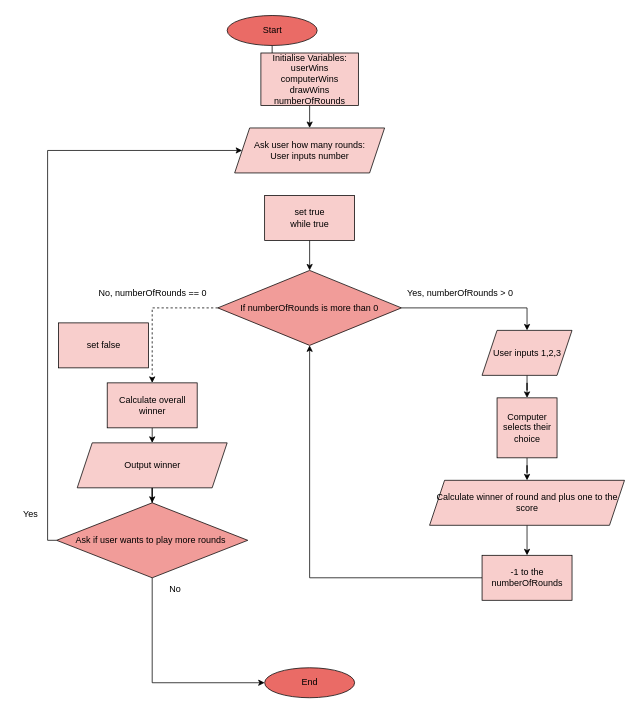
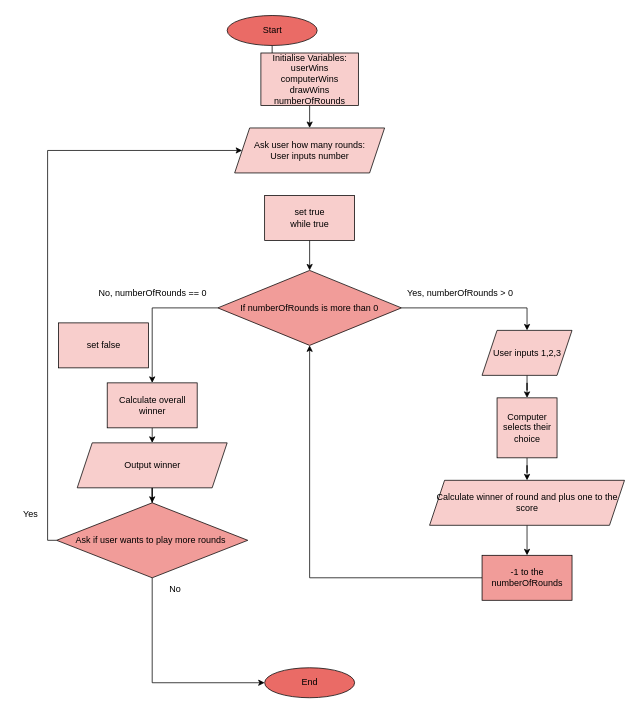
  <mxCell id="0" />
  <mxCell id="1" parent="0" />
  <mxCell id="2" style="edgeStyle=orthogonalEdgeStyle;rounded=0;orthogonalLoop=1;jettySize=auto;html=1;exitX=0.5;exitY=1;exitDx=0;exitDy=0;entryX=0.5;entryY=0;entryDx=0;entryDy=0;" edge="1" parent="1" source="3" target="6"><mxGeometry relative="1" as="geometry" /></mxCell>
  <mxCell id="3" value="Start" style="ellipse;whiteSpace=wrap;html=1;fillColor=#EA6B66;" vertex="1" parent="1"><mxGeometry x="302.5" y="20" width="120" height="40" as="geometry" /></mxCell>
  <mxCell id="4" value="End" style="ellipse;whiteSpace=wrap;html=1;fillColor=#EA6B66;" vertex="1" parent="1"><mxGeometry x="352.5" y="890" width="120" height="40" as="geometry" /></mxCell>
  <mxCell id="5" style="edgeStyle=orthogonalEdgeStyle;rounded=0;orthogonalLoop=1;jettySize=auto;html=1;exitX=0.5;exitY=1;exitDx=0;exitDy=0;entryX=0.5;entryY=0;entryDx=0;entryDy=0;" edge="1" parent="1" source="6" target="7"><mxGeometry relative="1" as="geometry" /></mxCell>
  <mxCell id="6" value="Initialise Variables:&lt;br&gt;userWins&lt;br&gt;computerWins&lt;br&gt;drawWins&lt;br&gt;numberOfRounds&lt;br&gt;" style="rounded=0;whiteSpace=wrap;html=1;fillColor=#F8CECC;" vertex="1" parent="1"><mxGeometry x="347.5" y="70" width="130" height="70" as="geometry" /></mxCell>
  <mxCell id="7" value="Ask user how many rounds:&lt;br&gt;User inputs number" style="shape=parallelogram;perimeter=parallelogramPerimeter;whiteSpace=wrap;html=1;fixedSize=1;fillColor=#F8CECC;" vertex="1" parent="1"><mxGeometry x="312.5" y="170" width="200" height="60" as="geometry" /></mxCell>
  <mxCell id="8" style="edgeStyle=orthogonalEdgeStyle;rounded=0;orthogonalLoop=1;jettySize=auto;html=1;exitX=1;exitY=0.5;exitDx=0;exitDy=0;entryX=0.5;entryY=0;entryDx=0;entryDy=0;" edge="1" parent="1" source="10" target="12"><mxGeometry relative="1" as="geometry"><mxPoint x="682.5" y="410.25" as="targetPoint" /></mxGeometry></mxCell>
- <mxCell id="9" style="edgeStyle=orthogonalEdgeStyle;rounded=0;orthogonalLoop=1;jettySize=auto;html=1;exitX=0;exitY=0.5;exitDx=0;exitDy=0;entryX=0.5;entryY=0;entryDx=0;entryDy=0;dashed=1;" edge="1" parent="1" source="10" target="20"><mxGeometry relative="1" as="geometry"><Array as="points"><mxPoint x="203" y="410" /></Array></mxGeometry></mxCell>
+ <mxCell id="9" style="edgeStyle=orthogonalEdgeStyle;rounded=0;orthogonalLoop=1;jettySize=auto;html=1;exitX=0;exitY=0.5;exitDx=0;exitDy=0;entryX=0.5;entryY=0;entryDx=0;entryDy=0;" edge="1" parent="1" source="10" target="20"><mxGeometry relative="1" as="geometry"><Array as="points"><mxPoint x="203" y="410" /></Array></mxGeometry></mxCell>
  <mxCell id="10" value="If numberOfRounds is more than 0" style="rhombus;whiteSpace=wrap;html=1;fillColor=#F19C99;" vertex="1" parent="1"><mxGeometry x="290" y="360" width="245" height="100" as="geometry" /></mxCell>
  <mxCell id="11" style="edgeStyle=orthogonalEdgeStyle;rounded=0;orthogonalLoop=1;jettySize=auto;html=1;exitX=0.5;exitY=1;exitDx=0;exitDy=0;fillColor=#F8CECC;" edge="1" parent="1" source="12" target="14"><mxGeometry relative="1" as="geometry" /></mxCell>
  <mxCell id="12" value="User inputs 1,2,3" style="shape=parallelogram;perimeter=parallelogramPerimeter;whiteSpace=wrap;html=1;fixedSize=1;fillColor=#F8CECC;" vertex="1" parent="1"><mxGeometry x="642.5" y="440" width="120" height="60" as="geometry" /></mxCell>
  <mxCell id="13" style="edgeStyle=orthogonalEdgeStyle;rounded=0;orthogonalLoop=1;jettySize=auto;html=1;exitX=0.5;exitY=1;exitDx=0;exitDy=0;shadow=0;strokeColor=#000000;fillColor=#F8CECC;" edge="1" parent="1" source="14" target="16"><mxGeometry relative="1" as="geometry" /></mxCell>
  <mxCell id="14" value="Computer selects their choice" style="whiteSpace=wrap;html=1;aspect=fixed;fillColor=#F8CECC;" vertex="1" parent="1"><mxGeometry x="662.5" y="530" width="80" height="80" as="geometry" /></mxCell>
  <mxCell id="15" style="edgeStyle=orthogonalEdgeStyle;rounded=0;orthogonalLoop=1;jettySize=auto;html=1;exitX=0.5;exitY=1;exitDx=0;exitDy=0;entryX=0.5;entryY=0;entryDx=0;entryDy=0;shadow=0;strokeColor=#000000;fillColor=#F8CECC;" edge="1" parent="1" source="16" target="18"><mxGeometry relative="1" as="geometry" /></mxCell>
  <mxCell id="16" value="Calculate winner of round and plus one to the score" style="shape=parallelogram;perimeter=parallelogramPerimeter;whiteSpace=wrap;html=1;fixedSize=1;fillColor=#F8CECC;" vertex="1" parent="1"><mxGeometry x="572.5" y="640" width="260" height="60" as="geometry" /></mxCell>
  <mxCell id="17" style="edgeStyle=orthogonalEdgeStyle;rounded=0;orthogonalLoop=1;jettySize=auto;html=1;exitX=0;exitY=0.5;exitDx=0;exitDy=0;entryX=0.5;entryY=1;entryDx=0;entryDy=0;" edge="1" parent="1" source="18" target="10"><mxGeometry relative="1" as="geometry" /></mxCell>
- <mxCell id="18" value="-1 to the numberOfRounds" style="rounded=0;whiteSpace=wrap;html=1;fillColor=#F8CECC;" vertex="1" parent="1"><mxGeometry x="642.5" y="740" width="120" height="60" as="geometry" /></mxCell>
+ <mxCell id="18" value="-1 to the numberOfRounds" style="rounded=0;whiteSpace=wrap;html=1;fillColor=#f19c99;" vertex="1" parent="1"><mxGeometry x="642.5" y="740" width="120" height="60" as="geometry" /></mxCell>
  <mxCell id="19" style="edgeStyle=orthogonalEdgeStyle;rounded=0;orthogonalLoop=1;jettySize=auto;html=1;exitX=0.5;exitY=1;exitDx=0;exitDy=0;entryX=0.5;entryY=0;entryDx=0;entryDy=0;shadow=0;strokeColor=#000000;fillColor=#F8CECC;" edge="1" parent="1" source="20" target="29"><mxGeometry relative="1" as="geometry" /></mxCell>
  <mxCell id="20" value="Calculate overall winner" style="rounded=0;whiteSpace=wrap;html=1;fillColor=#F8CECC;" vertex="1" parent="1"><mxGeometry x="142.5" y="510" width="120" height="60" as="geometry" /></mxCell>
  <mxCell id="21" style="edgeStyle=orthogonalEdgeStyle;rounded=0;orthogonalLoop=1;jettySize=auto;html=1;exitX=0;exitY=0.5;exitDx=0;exitDy=0;entryX=0;entryY=0.5;entryDx=0;entryDy=0;" edge="1" parent="1" source="23" target="7"><mxGeometry relative="1" as="geometry"><Array as="points"><mxPoint x="63" y="720" /><mxPoint x="63" y="200" /></Array></mxGeometry></mxCell>
  <mxCell id="22" style="edgeStyle=orthogonalEdgeStyle;rounded=0;orthogonalLoop=1;jettySize=auto;html=1;exitX=0.5;exitY=1;exitDx=0;exitDy=0;" edge="1" parent="1" source="23" target="4"><mxGeometry relative="1" as="geometry"><Array as="points"><mxPoint x="202.5" y="910" /></Array></mxGeometry></mxCell>
  <mxCell id="23" value="Ask if user wants to play more rounds&amp;nbsp;" style="rhombus;whiteSpace=wrap;html=1;fillColor=#F19C99;" vertex="1" parent="1"><mxGeometry x="75" y="670" width="255" height="100" as="geometry" /></mxCell>
  <mxCell id="24" value="Yes, numberOfRounds &amp;gt; 0" style="text;html=1;align=center;verticalAlign=middle;resizable=0;points=[];autosize=1;strokeColor=none;fillColor=none;" vertex="1" parent="1"><mxGeometry x="532.5" y="375" width="160" height="30" as="geometry" /></mxCell>
  <mxCell id="25" value="No, numberOfRounds == 0" style="text;html=1;align=center;verticalAlign=middle;resizable=0;points=[];autosize=1;strokeColor=none;fillColor=none;" vertex="1" parent="1"><mxGeometry x="117.5" y="375" width="170" height="30" as="geometry" /></mxCell>
  <mxCell id="26" value="No" style="text;html=1;align=center;verticalAlign=middle;resizable=0;points=[];autosize=1;strokeColor=none;fillColor=none;" vertex="1" parent="1"><mxGeometry x="212.5" y="770" width="40" height="30" as="geometry" /></mxCell>
  <mxCell id="27" value="Yes" style="text;html=1;align=center;verticalAlign=middle;resizable=0;points=[];autosize=1;strokeColor=none;fillColor=none;" vertex="1" parent="1"><mxGeometry y="670" width="40" height="30" as="geometry" x="20" /></mxCell>
  <mxCell id="28" style="edgeStyle=orthogonalEdgeStyle;rounded=0;orthogonalLoop=1;jettySize=auto;html=1;exitX=0.5;exitY=1;exitDx=0;exitDy=0;shadow=0;strokeColor=#000000;" edge="1" parent="1" source="29" target="23"><mxGeometry relative="1" as="geometry" /></mxCell>
  <mxCell id="29" value="Output winner" style="shape=parallelogram;perimeter=parallelogramPerimeter;whiteSpace=wrap;html=1;fixedSize=1;fillColor=#F8CECC;" vertex="1" parent="1"><mxGeometry x="102.5" y="590" width="200" height="60" as="geometry" /></mxCell>
  <mxCell id="30" style="edgeStyle=orthogonalEdgeStyle;rounded=0;orthogonalLoop=1;jettySize=auto;html=1;exitX=0.5;exitY=1;exitDx=0;exitDy=0;entryX=0.5;entryY=0;entryDx=0;entryDy=0;shadow=0;strokeColor=#000000;" edge="1" parent="1" source="31" target="10"><mxGeometry relative="1" as="geometry" /></mxCell>
  <mxCell id="31" value="set true&lt;br&gt;while true" style="rounded=0;whiteSpace=wrap;html=1;shadow=0;strokeColor=#000000;fillColor=#F8CECC;" vertex="1" parent="1"><mxGeometry x="352.5" y="260" width="120" height="60" as="geometry" /></mxCell>
  <mxCell id="32" value="set false" style="rounded=0;whiteSpace=wrap;html=1;shadow=0;strokeColor=#000000;fillColor=#F8CECC;" vertex="1" parent="1"><mxGeometry x="77.5" y="430" width="120" height="60" as="geometry" /></mxCell>
